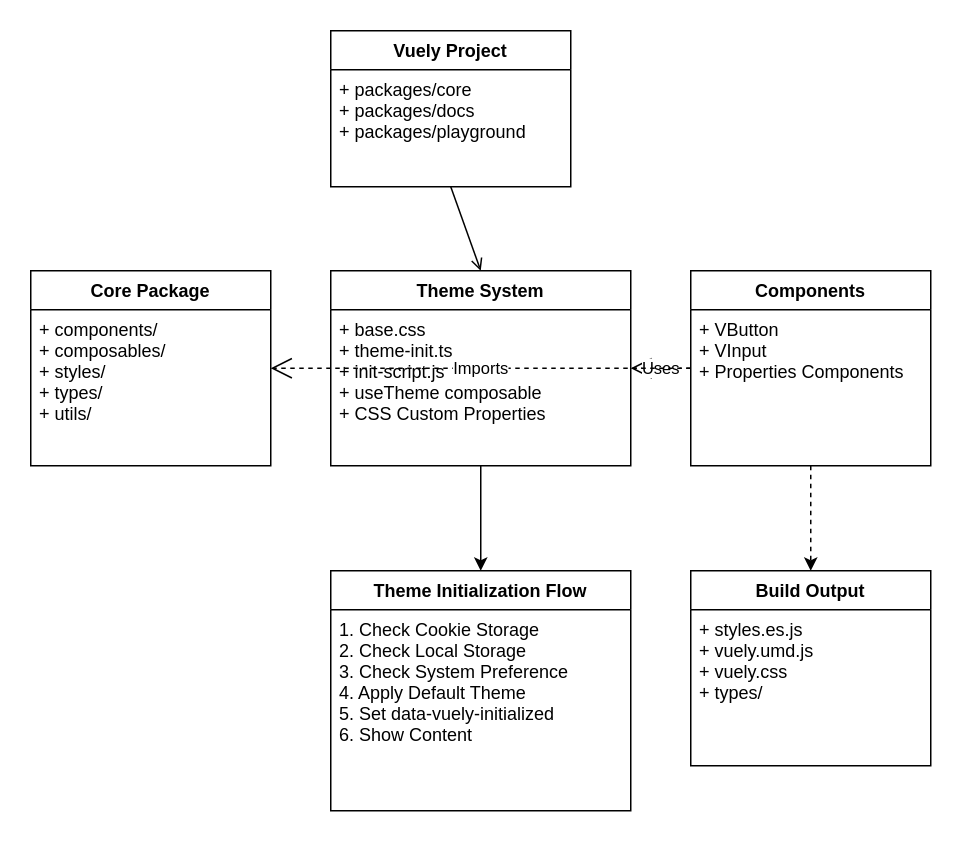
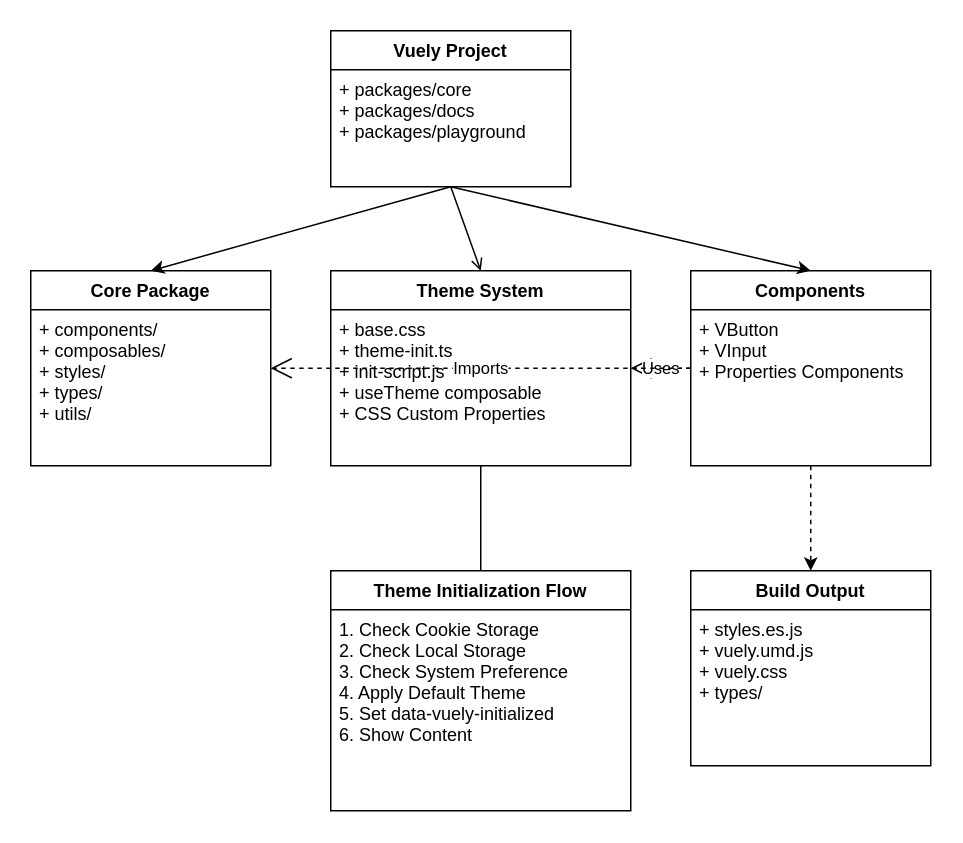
  <mxCell id="0" />
  <mxCell id="1" parent="0" />
  <mxCell id="2" value="Vuely Project" style="swimlane;fontStyle=1;align=center;verticalAlign=top;childLayout=stackLayout;horizontal=1;startSize=26;horizontalStack=0;resizeParent=1;resizeParentMax=0;resizeLast=0;collapsible=1;marginBottom=0;" vertex="1" parent="1"><mxGeometry x="220" y="20" width="160" height="104" as="geometry" /></mxCell>
  <mxCell id="3" value="+ packages/core&#10;+ packages/docs&#10;+ packages/playground" style="text;strokeColor=none;fillColor=none;align=left;verticalAlign=top;spacingLeft=4;spacingRight=4;overflow=hidden;rotatable=0;points=[[0,0.5],[1,0.5]];portConstraint=eastwest;" vertex="1" parent="2"><mxGeometry y="26" width="160" height="78" as="geometry" /></mxCell>
  <mxCell id="4" value="Core Package" style="swimlane;fontStyle=1;align=center;verticalAlign=top;childLayout=stackLayout;horizontal=1;startSize=26;horizontalStack=0;resizeParent=1;resizeParentMax=0;resizeLast=0;collapsible=1;marginBottom=0;" vertex="1" parent="1"><mxGeometry x="20" y="180" width="160" height="130" as="geometry" /></mxCell>
  <mxCell id="5" value="+ components/&#10;+ composables/&#10;+ styles/&#10;+ types/&#10;+ utils/" style="text;strokeColor=none;fillColor=none;align=left;verticalAlign=top;spacingLeft=4;spacingRight=4;overflow=hidden;rotatable=0;points=[[0,0.5],[1,0.5]];portConstraint=eastwest;" vertex="1" parent="4"><mxGeometry y="26" width="160" height="104" as="geometry" /></mxCell>
  <mxCell id="6" value="Theme System" style="swimlane;fontStyle=1;align=center;verticalAlign=top;childLayout=stackLayout;horizontal=1;startSize=26;horizontalStack=0;resizeParent=1;resizeParentMax=0;resizeLast=0;collapsible=1;marginBottom=0;" vertex="1" parent="1"><mxGeometry x="220" y="180" width="200" height="130" as="geometry" /></mxCell>
  <mxCell id="7" value="+ base.css&#10;+ theme-init.ts&#10;+ init-script.js&#10;+ useTheme composable&#10;+ CSS Custom Properties" style="text;strokeColor=none;fillColor=none;align=left;verticalAlign=top;spacingLeft=4;spacingRight=4;overflow=hidden;rotatable=0;points=[[0,0.5],[1,0.5]];portConstraint=eastwest;" vertex="1" parent="6"><mxGeometry y="26" width="200" height="104" as="geometry" /></mxCell>
  <mxCell id="8" value="Components" style="swimlane;fontStyle=1;align=center;verticalAlign=top;childLayout=stackLayout;horizontal=1;startSize=26;horizontalStack=0;resizeParent=1;resizeParentMax=0;resizeLast=0;collapsible=1;marginBottom=0;" vertex="1" parent="1"><mxGeometry x="460" y="180" width="160" height="130" as="geometry" /></mxCell>
  <mxCell id="9" value="+ VButton&#10;+ VInput&#10;+ Properties Components" style="text;strokeColor=none;fillColor=none;align=left;verticalAlign=top;spacingLeft=4;spacingRight=4;overflow=hidden;rotatable=0;points=[[0,0.5],[1,0.5]];portConstraint=eastwest;" vertex="1" parent="8"><mxGeometry y="26" width="160" height="104" as="geometry" /></mxCell>
  <mxCell id="10" value="Theme Initialization Flow" style="swimlane;fontStyle=1;align=center;verticalAlign=top;childLayout=stackLayout;horizontal=1;startSize=26;horizontalStack=0;resizeParent=1;resizeParentMax=0;resizeLast=0;collapsible=1;marginBottom=0;" vertex="1" parent="1"><mxGeometry x="220" y="380" width="200" height="160" as="geometry" /></mxCell>
  <mxCell id="11" value="1. Check Cookie Storage&#10;2. Check Local Storage&#10;3. Check System Preference&#10;4. Apply Default Theme&#10;5. Set data-vuely-initialized&#10;6. Show Content" style="text;strokeColor=none;fillColor=none;align=left;verticalAlign=top;spacingLeft=4;spacingRight=4;overflow=hidden;rotatable=0;points=[[0,0.5],[1,0.5]];portConstraint=eastwest;" vertex="1" parent="10"><mxGeometry y="26" width="200" height="134" as="geometry" /></mxCell>
  <mxCell id="12" value="Build Output" style="swimlane;fontStyle=1;align=center;verticalAlign=top;childLayout=stackLayout;horizontal=1;startSize=26;horizontalStack=0;resizeParent=1;resizeParentMax=0;resizeLast=0;collapsible=1;marginBottom=0;" vertex="1" parent="1"><mxGeometry x="460" y="380" width="160" height="130" as="geometry" /></mxCell>
  <mxCell id="13" value="+ styles.es.js&#10;+ vuely.umd.js&#10;+ vuely.css&#10;+ types/" style="text;strokeColor=none;fillColor=none;align=left;verticalAlign=top;spacingLeft=4;spacingRight=4;overflow=hidden;rotatable=0;points=[[0,0.5],[1,0.5]];portConstraint=eastwest;" vertex="1" parent="12"><mxGeometry y="26" width="160" height="104" as="geometry" /></mxCell>
+ <mxCell id="14" value="" style="endArrow=classic;html=1;exitX=0.5;exitY=1;entryX=0.5;entryY=0;rounded=0;" edge="1" parent="1" source="2" target="4"><mxGeometry width="50" height="50" relative="1" as="geometry" /></mxCell>
  <mxCell id="15" value="" style="endArrow=open;html=1;exitX=0.5;exitY=1;entryX=0.5;entryY=0;rounded=0;" edge="1" parent="1" source="2" target="6"><mxGeometry width="50" height="50" relative="1" as="geometry" /></mxCell>
- <mxCell id="17" value="" style="endArrow=classic;html=1;exitX=0.5;exitY=1;entryX=0.5;entryY=0;rounded=0;" edge="1" parent="1" source="6" target="10"><mxGeometry width="50" height="50" relative="1" as="geometry" /></mxCell>
+ <mxCell id="16" value="" style="endArrow=classic;html=1;exitX=0.5;exitY=1;entryX=0.5;entryY=0;rounded=0;" edge="1" parent="1" source="2" target="8"><mxGeometry width="50" height="50" relative="1" as="geometry" /></mxCell>
+ <mxCell id="17" value="" style="endArrow=none;html=1;exitX=0.5;exitY=1;entryX=0.5;entryY=0;rounded=0;" edge="1" parent="1" source="6" target="10"><mxGeometry width="50" height="50" relative="1" as="geometry" /></mxCell>
  <mxCell id="18" value="" style="endArrow=classic;html=1;exitX=0.5;exitY=1;entryX=0.5;entryY=0;rounded=0;dashed=1;" edge="1" parent="1" source="8" target="12"><mxGeometry width="50" height="50" relative="1" as="geometry" /></mxCell>
  <mxCell id="19" value="Uses" style="endArrow=open;endSize=12;dashed=1;html=1;rounded=0;" edge="1" parent="1" source="8" target="6"><mxGeometry width="160" relative="1" as="geometry" /></mxCell>
  <mxCell id="20" value="Imports" style="endArrow=open;endSize=12;dashed=1;html=1;rounded=0;" edge="1" parent="1" source="8" target="4"><mxGeometry width="160" relative="1" as="geometry" /></mxCell>
